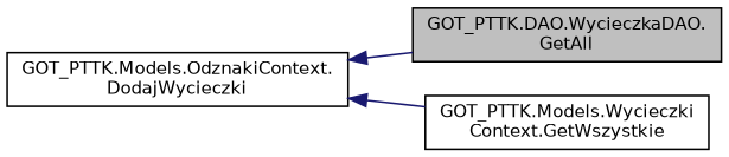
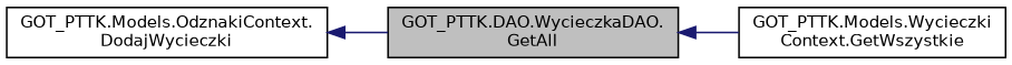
  digraph {
    rankdir=LR
    node [color=black fillcolor=white fontname=Helvetica fontsize=10 shape=record style=filled]
    edge [color=midnightblue dir=back fontname=Helvetica fontsize=10 labelfontname=Helvetica labelfontsize=10 style=solid]
    n1 [fillcolor=grey75 fontcolor=black height=0.2 label="GOT_PTTK.DAO.WycieczkaDAO.\lGetAll" width=0.4]
    n2 [height=0.2 label="GOT_PTTK.Models.Wycieczki\lContext.GetWszystkie" width=0.4]
    n3 [height=0.2 label="GOT_PTTK.Models.OdznakiContext.\lDodajWycieczki" width=0.4]
-   n3 -> n2
+   n1 -> n2
    n3 -> n1
  }
